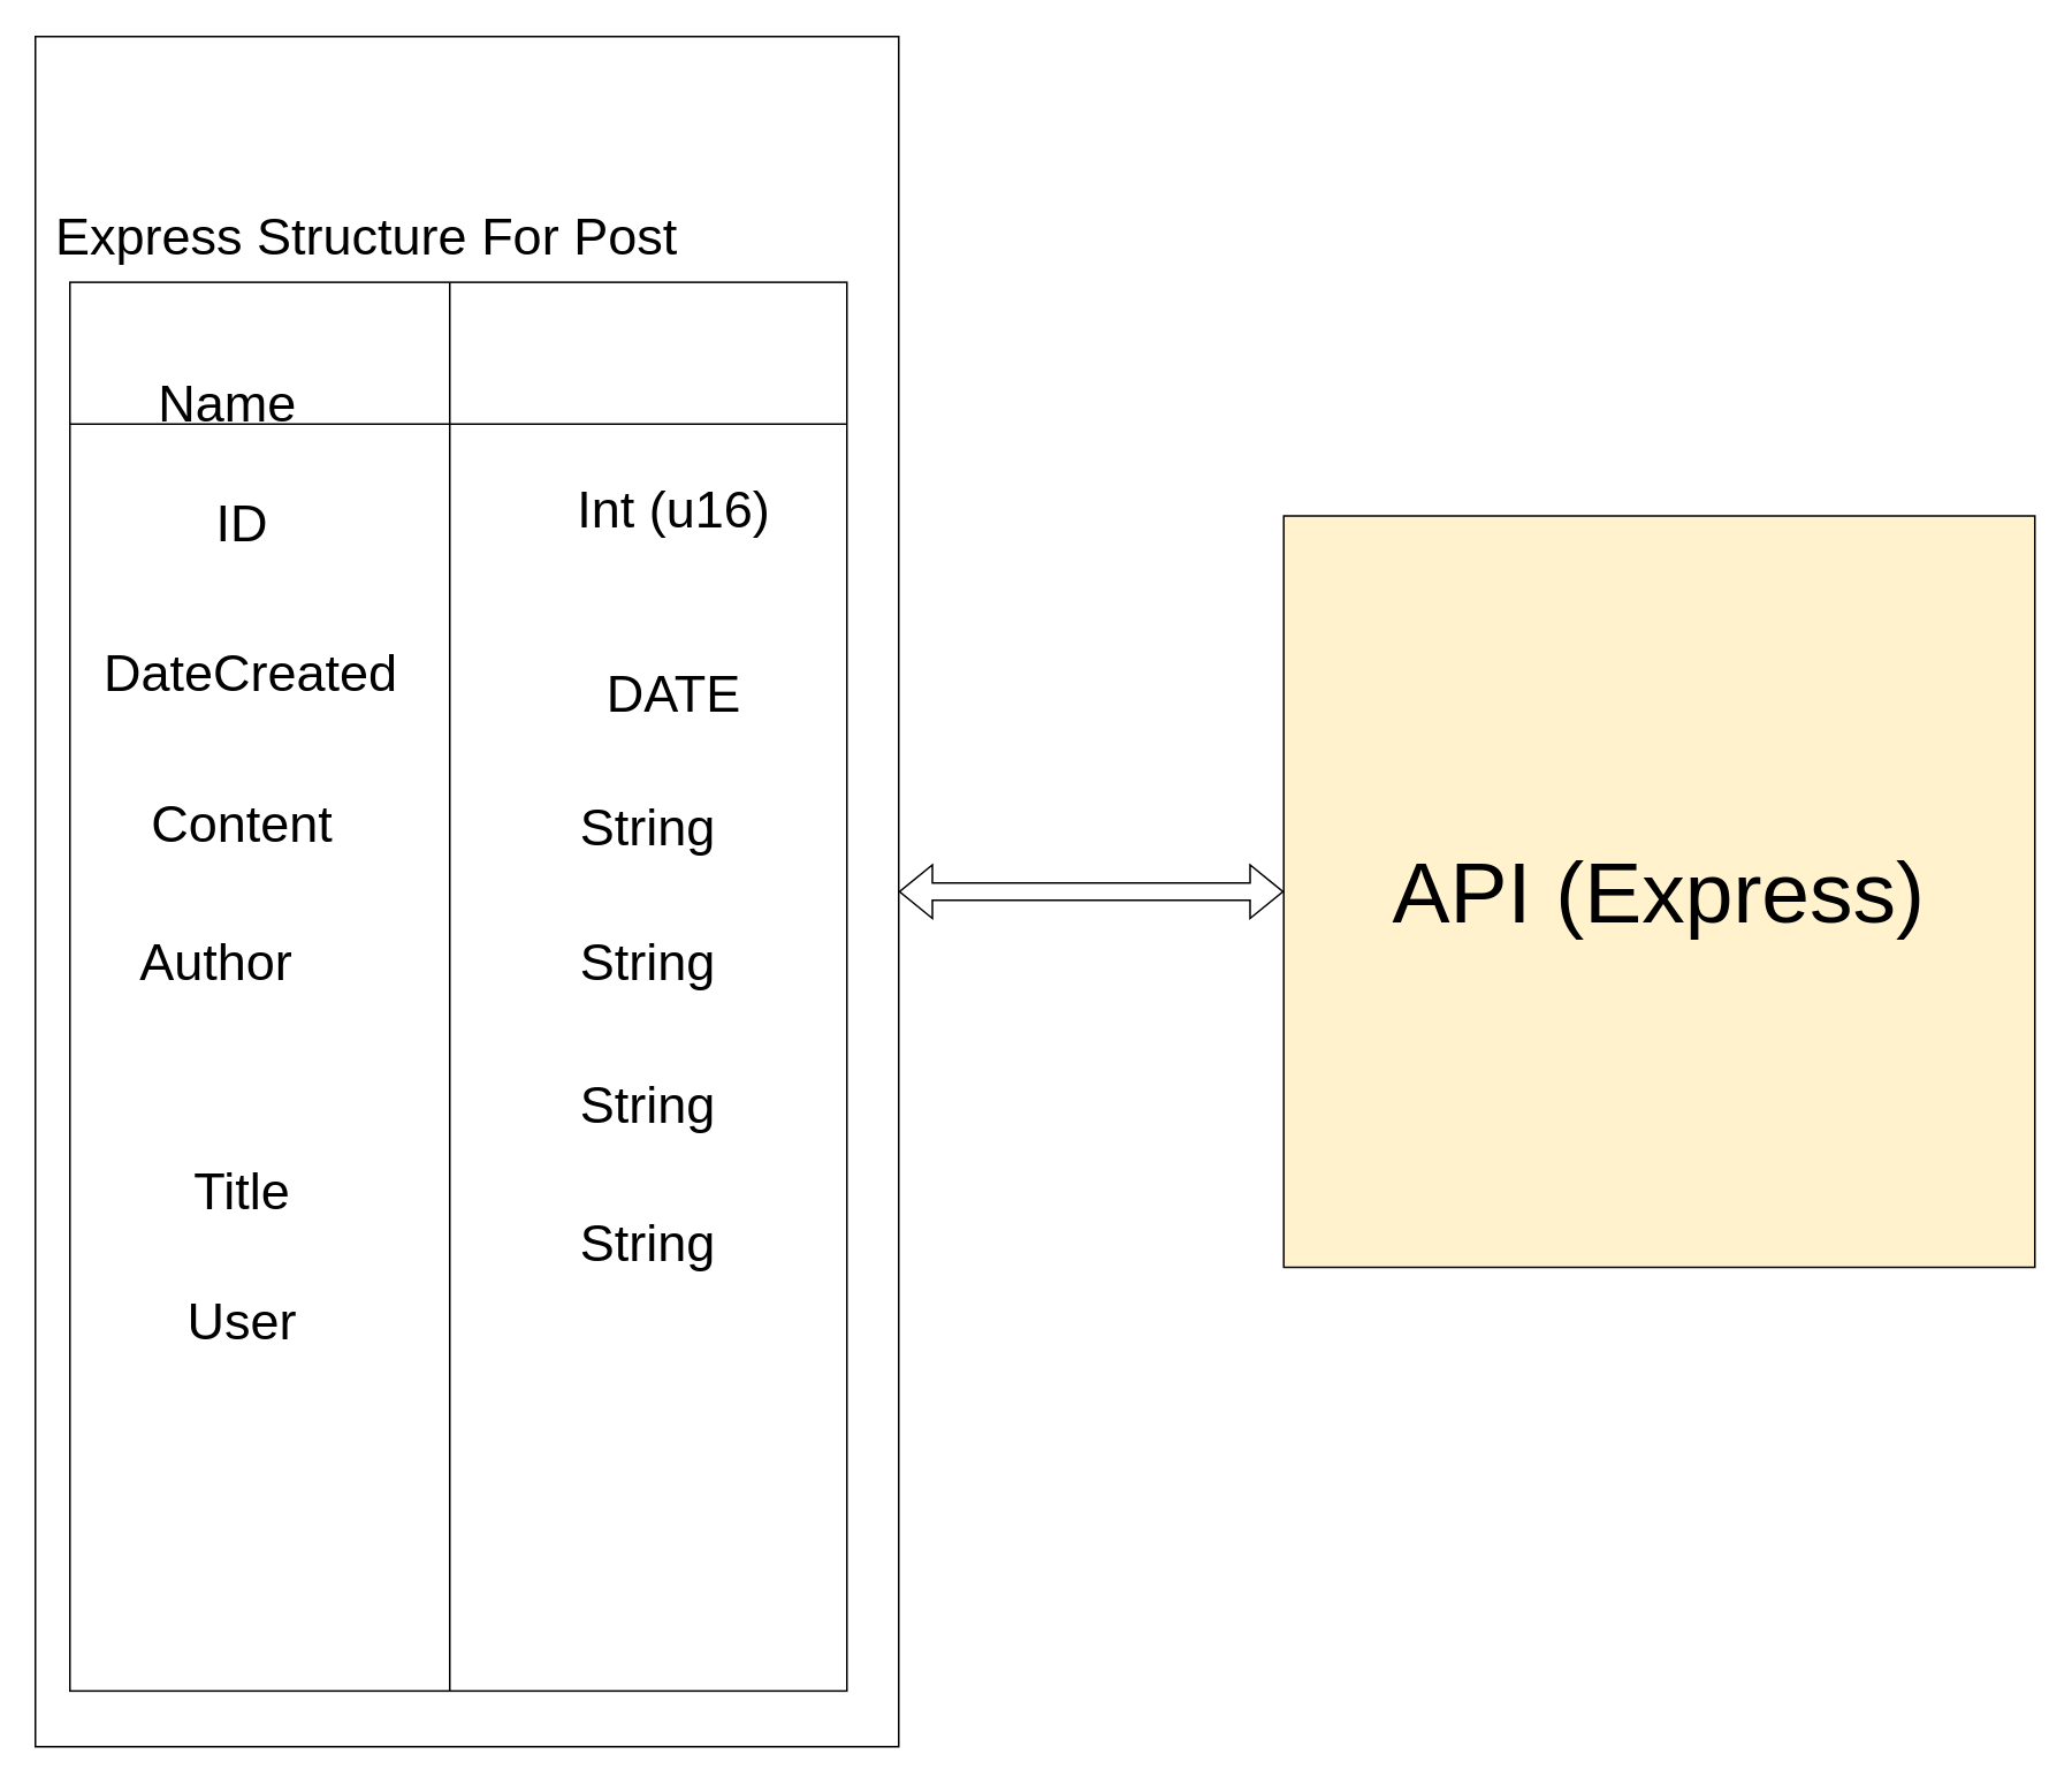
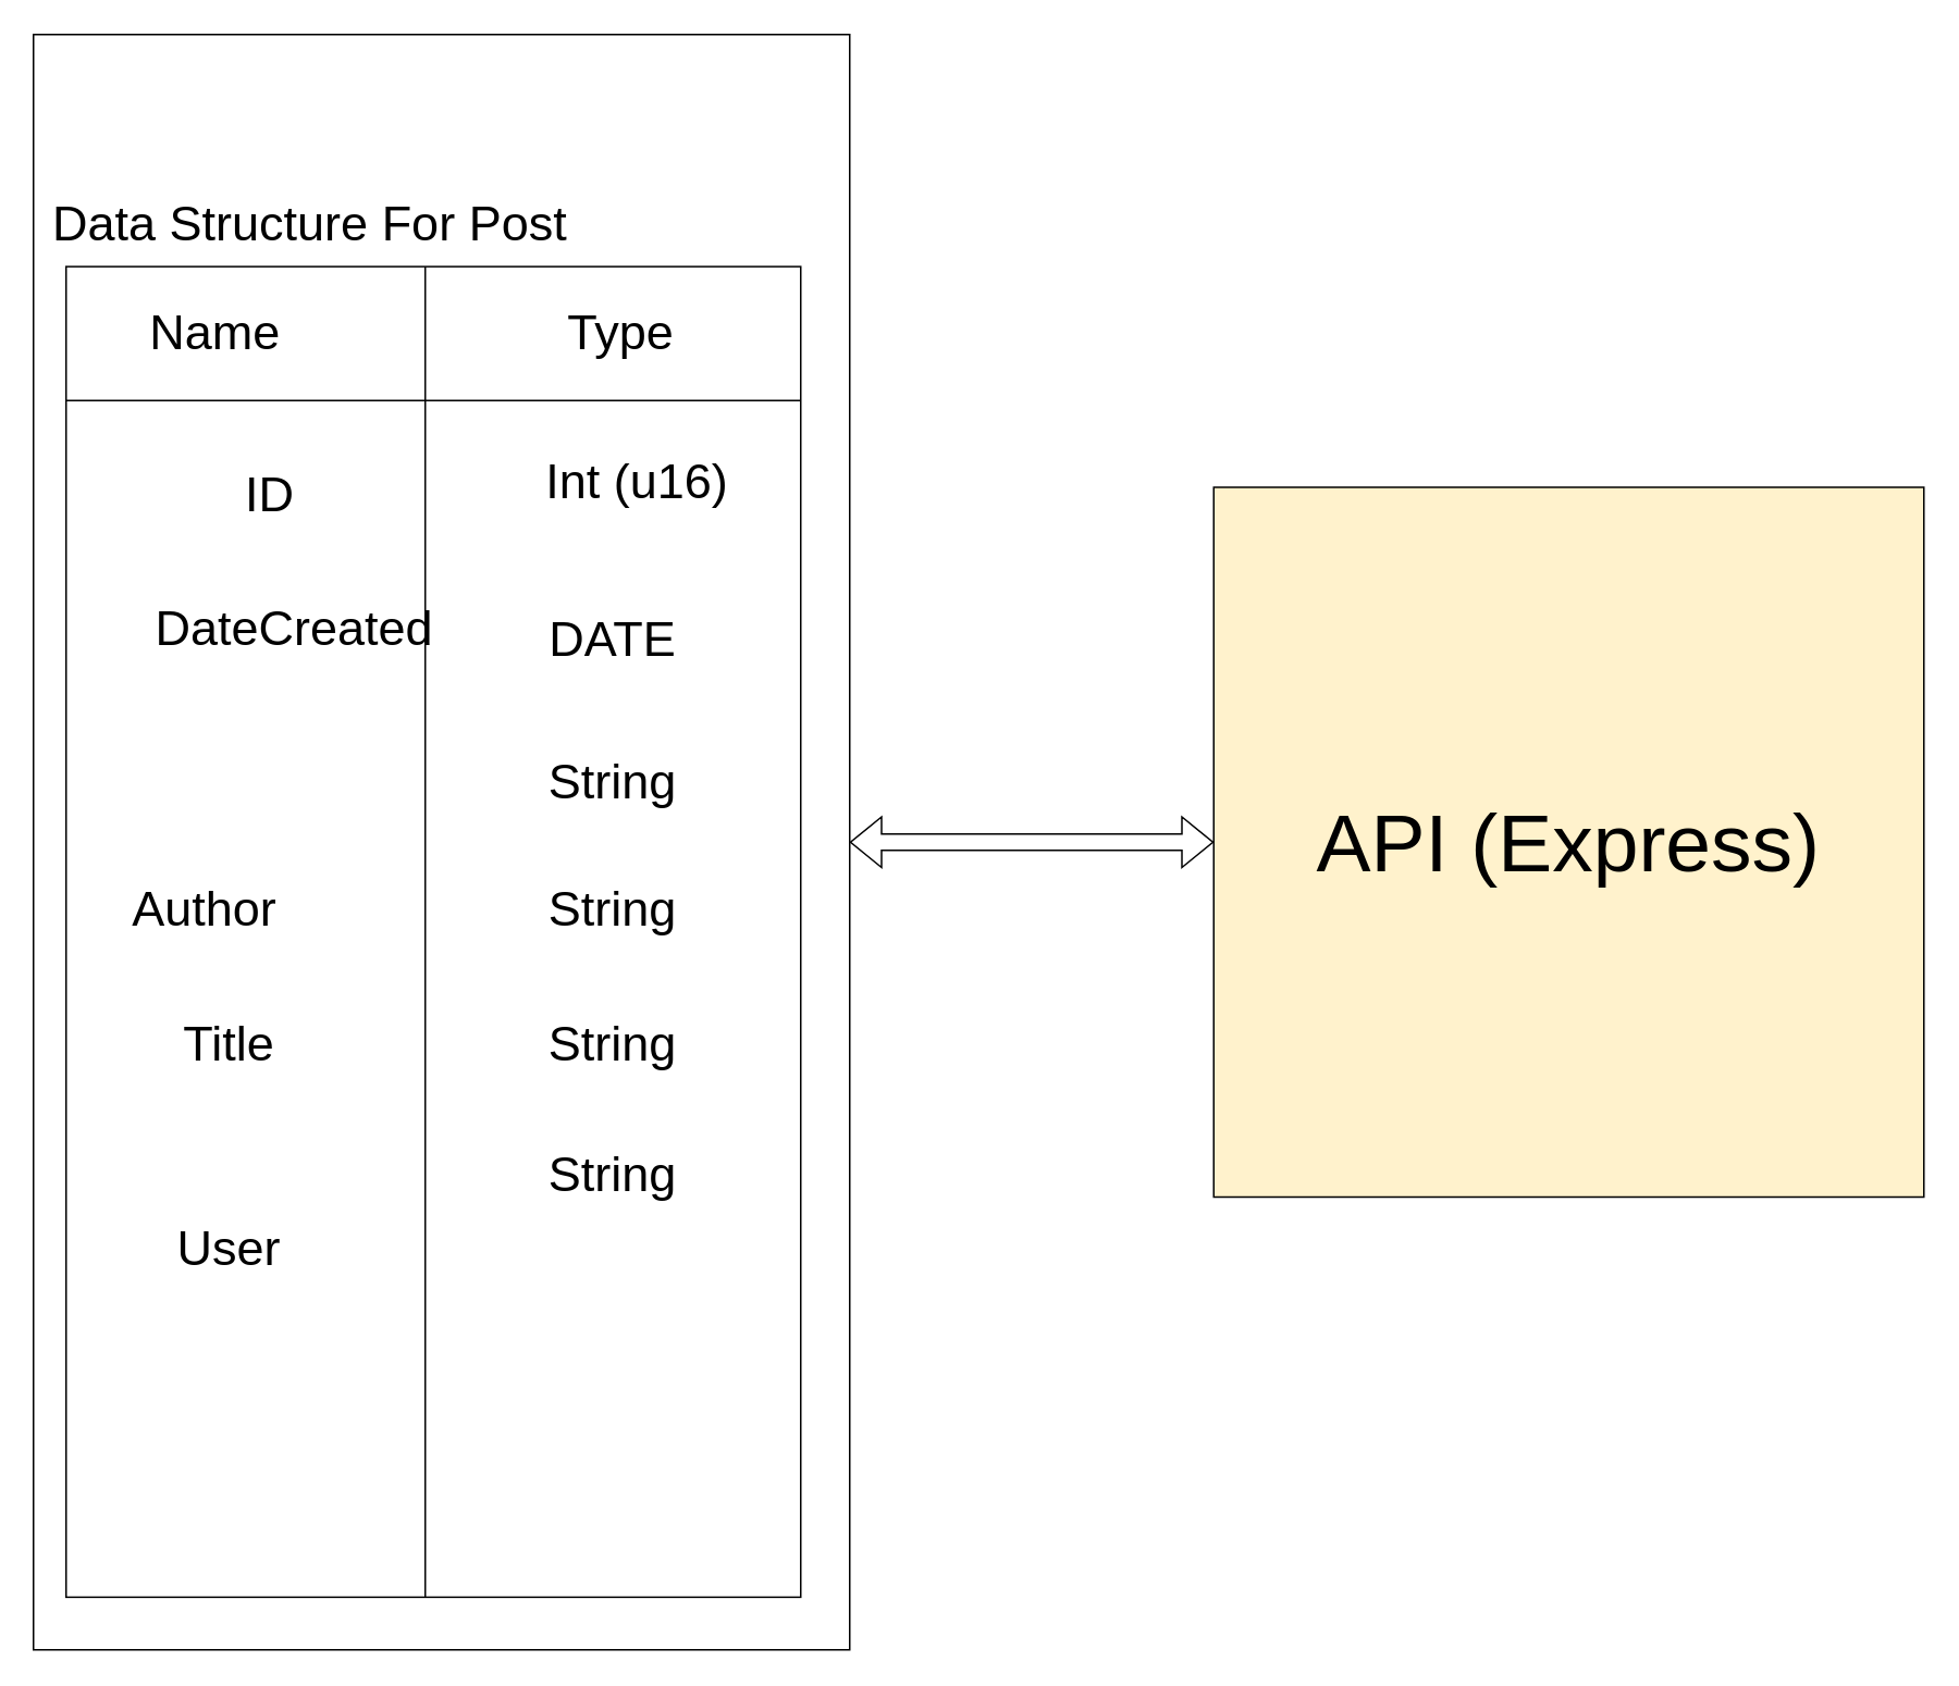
  <mxCell id="0" />
  <mxCell id="1" parent="0" />
  <mxCell id="2" value="&lt;p style=&quot;line-height: 0;&quot;&gt;&lt;br&gt;&lt;/p&gt;&lt;p style=&quot;line-height: 0;&quot;&gt;&lt;br&gt;&lt;/p&gt;" style="rounded=0;whiteSpace=wrap;html=1;fontSize=50;align=left;" vertex="1" parent="1"><mxGeometry x="20" y="20.5" width="500" height="990" as="geometry" /></mxCell>
  <mxCell id="3" value="&lt;font style=&quot;font-size: 50px;&quot;&gt;API (Express)&lt;/font&gt;" style="whiteSpace=wrap;html=1;aspect=fixed;fillColor=#fff2cc;" vertex="1" parent="1"><mxGeometry x="743" y="298" width="435" height="435" as="geometry" /></mxCell>
  <mxCell id="4" value="" style="shape=internalStorage;whiteSpace=wrap;html=1;backgroundOutline=1;fontSize=50;dx=220;dy=82;" vertex="1" parent="1"><mxGeometry x="40" y="162.75" width="450" height="815.5" as="geometry" /></mxCell>
- <mxCell id="5" value="Express Structure For Post&lt;br style=&quot;font-size: 30px;&quot;&gt;" style="text;html=1;strokeColor=none;fillColor=none;align=left;verticalAlign=middle;whiteSpace=wrap;rounded=0;fontSize=30;" vertex="1" parent="1"><mxGeometry x="30" y="120.5" width="550" height="30" as="geometry" /></mxCell>
- <mxCell id="6" value="Name" style="text;html=1;strokeColor=none;fillColor=none;align=center;verticalAlign=middle;whiteSpace=wrap;rounded=0;fontSize=30;" vertex="1" parent="1"><mxGeometry x="90" y="218" width="83" height="30" as="geometry" /></mxCell>
- <mxCell id="8" value="ID" style="text;html=1;strokeColor=none;fillColor=none;align=center;verticalAlign=middle;whiteSpace=wrap;rounded=0;fontSize=30;" vertex="1" parent="1"><mxGeometry x="60" y="268" width="160" height="67" as="geometry" /></mxCell>
+ <mxCell id="5" value="Data Structure For Post&lt;br style=&quot;font-size: 30px;&quot;&gt;" style="text;html=1;strokeColor=none;fillColor=none;align=left;verticalAlign=middle;whiteSpace=wrap;rounded=0;fontSize=30;" vertex="1" parent="1"><mxGeometry x="30" y="120.5" width="550" height="30" as="geometry" /></mxCell>
+ <mxCell id="6" value="Name" style="text;html=1;strokeColor=none;fillColor=none;align=center;verticalAlign=middle;whiteSpace=wrap;rounded=0;fontSize=30;" vertex="1" parent="1"><mxGeometry x="90" y="188" width="83" height="30" as="geometry" /></mxCell>
+ <mxCell id="7" value="Type" style="text;html=1;strokeColor=none;fillColor=none;align=center;verticalAlign=middle;whiteSpace=wrap;rounded=0;fontSize=30;" vertex="1" parent="1"><mxGeometry x="350" y="188" width="60" height="30" as="geometry" /></mxCell>
+ <mxCell id="8" value="ID" style="text;html=1;strokeColor=none;fillColor=none;align=center;verticalAlign=middle;whiteSpace=wrap;rounded=0;fontSize=30;" vertex="1" parent="1"><mxGeometry x="85" y="268" width="160" height="67" as="geometry" /></mxCell>
  <mxCell id="9" value="Int (u16)" style="text;html=1;strokeColor=none;fillColor=none;align=center;verticalAlign=middle;whiteSpace=wrap;rounded=0;fontSize=30;" vertex="1" parent="1"><mxGeometry x="305" y="263.5" width="170" height="61.5" as="geometry" /></mxCell>
- <mxCell id="10" value="Content" style="text;html=1;strokeColor=none;fillColor=none;align=center;verticalAlign=middle;whiteSpace=wrap;rounded=0;fontSize=30;" vertex="1" parent="1"><mxGeometry x="60" y="442" width="160" height="67" as="geometry" /></mxCell>
  <mxCell id="11" value="String" style="text;html=1;strokeColor=none;fillColor=none;align=center;verticalAlign=middle;whiteSpace=wrap;rounded=0;fontSize=30;" vertex="1" parent="1"><mxGeometry x="290" y="447.5" width="170" height="61.5" as="geometry" /></mxCell>
  <mxCell id="12" value="Author" style="text;html=1;strokeColor=none;fillColor=none;align=center;verticalAlign=middle;whiteSpace=wrap;rounded=0;fontSize=30;" vertex="1" parent="1"><mxGeometry x="45" y="522" width="160" height="67" as="geometry" /></mxCell>
  <mxCell id="13" value="String" style="text;html=1;strokeColor=none;fillColor=none;align=center;verticalAlign=middle;whiteSpace=wrap;rounded=0;fontSize=30;" vertex="1" parent="1"><mxGeometry x="290" y="524.75" width="170" height="61.5" as="geometry" /></mxCell>
- <mxCell id="14" value="DateCreated" style="text;html=1;strokeColor=none;fillColor=none;align=center;verticalAlign=middle;whiteSpace=wrap;rounded=0;fontSize=30;" vertex="1" parent="1"><mxGeometry x="50" y="355" width="190" height="67" as="geometry" /></mxCell>
- <mxCell id="15" value="DATE" style="text;html=1;strokeColor=none;fillColor=none;align=center;verticalAlign=middle;whiteSpace=wrap;rounded=0;fontSize=30;" vertex="1" parent="1"><mxGeometry x="305" y="370.5" width="170" height="61.5" as="geometry" /></mxCell>
+ <mxCell id="14" value="DateCreated" style="text;html=1;strokeColor=none;fillColor=none;align=center;verticalAlign=middle;whiteSpace=wrap;rounded=0;fontSize=30;" vertex="1" parent="1"><mxGeometry x="85" y="350" width="190" height="67" as="geometry" /></mxCell>
+ <mxCell id="15" value="DATE" style="text;html=1;strokeColor=none;fillColor=none;align=center;verticalAlign=middle;whiteSpace=wrap;rounded=0;fontSize=30;" vertex="1" parent="1"><mxGeometry x="290" y="360.5" width="170" height="61.5" as="geometry" /></mxCell>
  <mxCell id="16" value="" style="shape=flexArrow;endArrow=classic;startArrow=classic;html=1;rounded=0;fontSize=30;exitX=0;exitY=0.5;exitDx=0;exitDy=0;entryX=1;entryY=0.5;entryDx=0;entryDy=0;" edge="1" parent="1" source="3" target="2"><mxGeometry width="100" height="100" relative="1" as="geometry"><mxPoint x="930" y="615" as="sourcePoint" /><mxPoint x="1030" y="515" as="targetPoint" /></mxGeometry></mxCell>
- <mxCell id="17" value="Title" style="text;html=1;strokeColor=none;fillColor=none;align=center;verticalAlign=middle;whiteSpace=wrap;rounded=0;fontSize=30;" vertex="1" parent="1"><mxGeometry x="60" y="655" width="160" height="67" as="geometry" /></mxCell>
+ <mxCell id="17" value="Title" style="text;html=1;strokeColor=none;fillColor=none;align=center;verticalAlign=middle;whiteSpace=wrap;rounded=0;fontSize=30;" vertex="1" parent="1"><mxGeometry x="60" y="605" width="160" height="67" as="geometry" /></mxCell>
  <mxCell id="18" value="String" style="text;html=1;strokeColor=none;fillColor=none;align=center;verticalAlign=middle;whiteSpace=wrap;rounded=0;fontSize=30;" vertex="1" parent="1"><mxGeometry x="290" y="607.75" width="170" height="61.5" as="geometry" /></mxCell>
  <mxCell id="19" value="User" style="text;html=1;strokeColor=none;fillColor=none;align=center;verticalAlign=middle;whiteSpace=wrap;rounded=0;fontSize=30;" vertex="1" parent="1"><mxGeometry x="60" y="730" width="160" height="67" as="geometry" /></mxCell>
  <mxCell id="20" value="String" style="text;html=1;strokeColor=none;fillColor=none;align=center;verticalAlign=middle;whiteSpace=wrap;rounded=0;fontSize=30;" vertex="1" parent="1"><mxGeometry x="290" y="687.75" width="170" height="61.5" as="geometry" /></mxCell>
